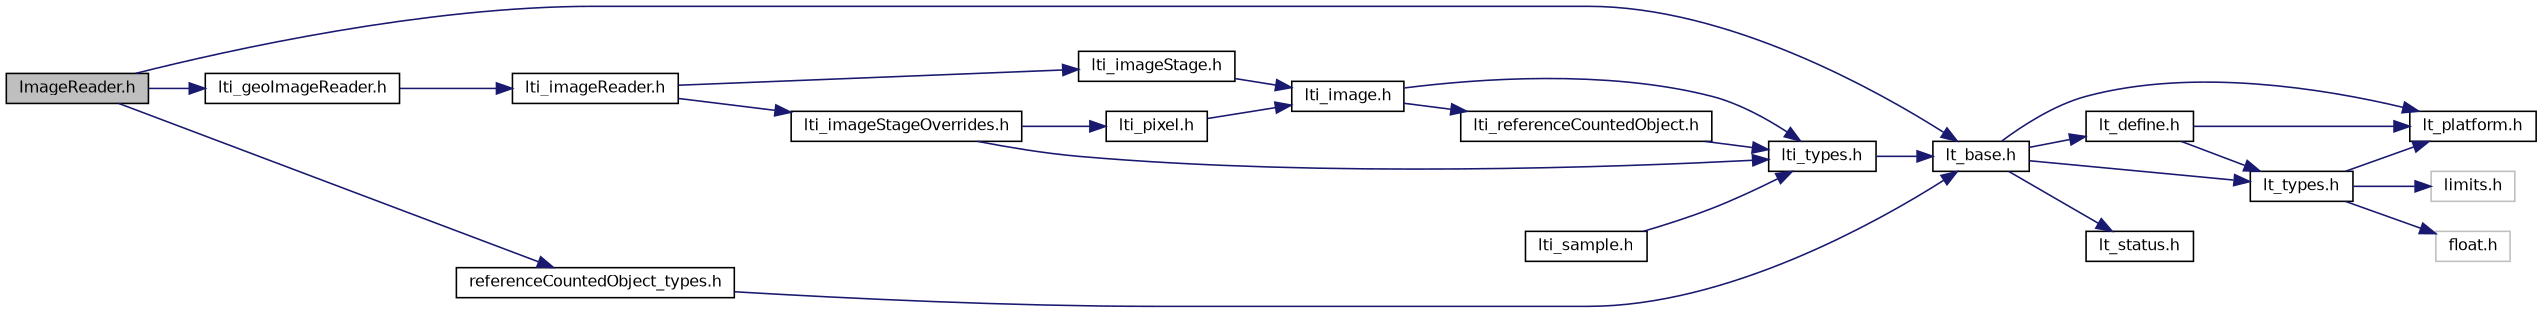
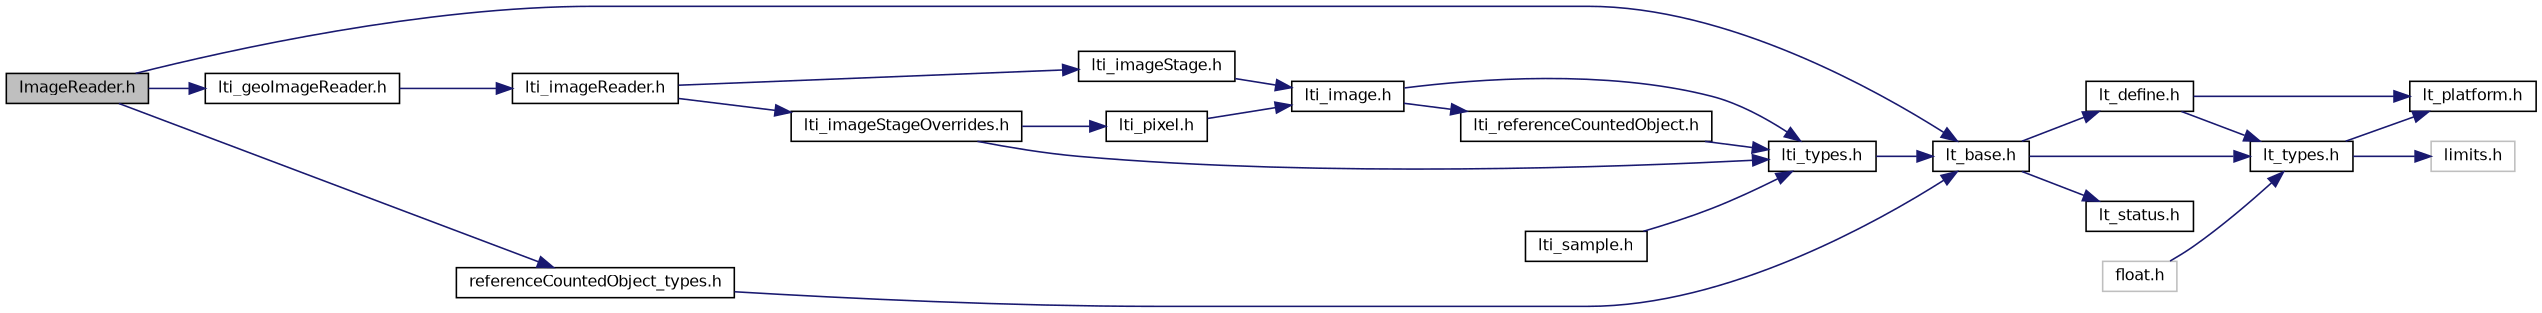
  digraph {
    rankdir=LR
    node [color=black fontname=Helvetica fontsize=10 shape=record]
    edge [color=midnightblue fontname=Helvetica fontsize=10 labelfontname=Helvetica labelfontsize=10 style=solid]
    n1 [fillcolor=grey75 fontcolor=black height=0.2 label="ImageReader.h" style=filled width=0.4]
    n2 [height=0.2 label="lt_base.h" width=0.4]
    n3 [height=0.2 label="lti_geoImageReader.h" width=0.4]
    n4 [height=0.2 label="referenceCountedObject_types.h" width=0.4]
    n5 [height=0.2 label="lt_platform.h" width=0.4]
    n6 [height=0.2 label="lt_define.h" width=0.4]
    n7 [height=0.2 label="lt_types.h" width=0.4]
    n8 [height=0.2 label="lt_status.h" width=0.4]
    n9 [height=0.2 label="lti_imageReader.h" width=0.4]
    n10 [color=grey75 height=0.2 label="limits.h" width=0.4]
    n11 [color=grey75 height=0.2 label="float.h" width=0.4]
    n12 [height=0.2 label="lti_imageStage.h" width=0.4]
    n13 [height=0.2 label="lti_imageStageOverrides.h" width=0.4]
    n14 [height=0.2 label="lti_image.h" width=0.4]
    n15 [height=0.2 label="lti_types.h" width=0.4]
    n16 [height=0.2 label="lti_pixel.h" width=0.4]
    n17 [height=0.2 label="lti_referenceCountedObject.h" width=0.4]
    n18 [height=0.2 label="lti_sample.h" width=0.4]
    n1 -> n2
    n1 -> n3
    n1 -> n4
-   n2 -> n5
    n2 -> n6
    n2 -> n7
    n2 -> n8
    n3 -> n9
    n4 -> n2
    n6 -> n5
    n6 -> n7
    n7 -> n5
    n7 -> n10
-   n7 -> n11
+   n11 -> n7
    n9 -> n12
    n9 -> n13
    n12 -> n14
    n13 -> n15
    n13 -> n16
    n14 -> n15
    n14 -> n17
    n15 -> n2
    n16 -> n14
    n17 -> n15
    n18 -> n15
  }
